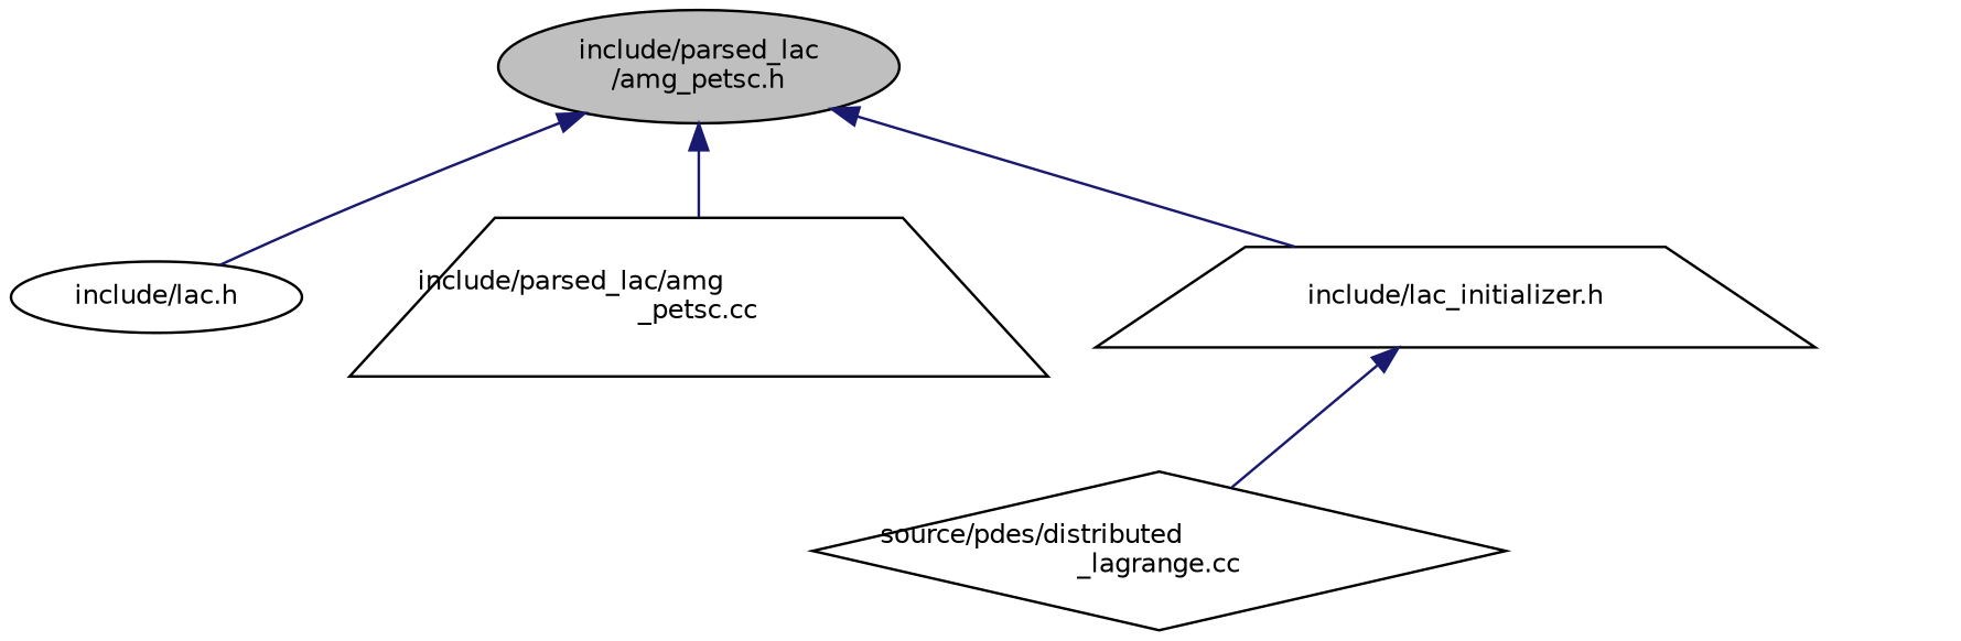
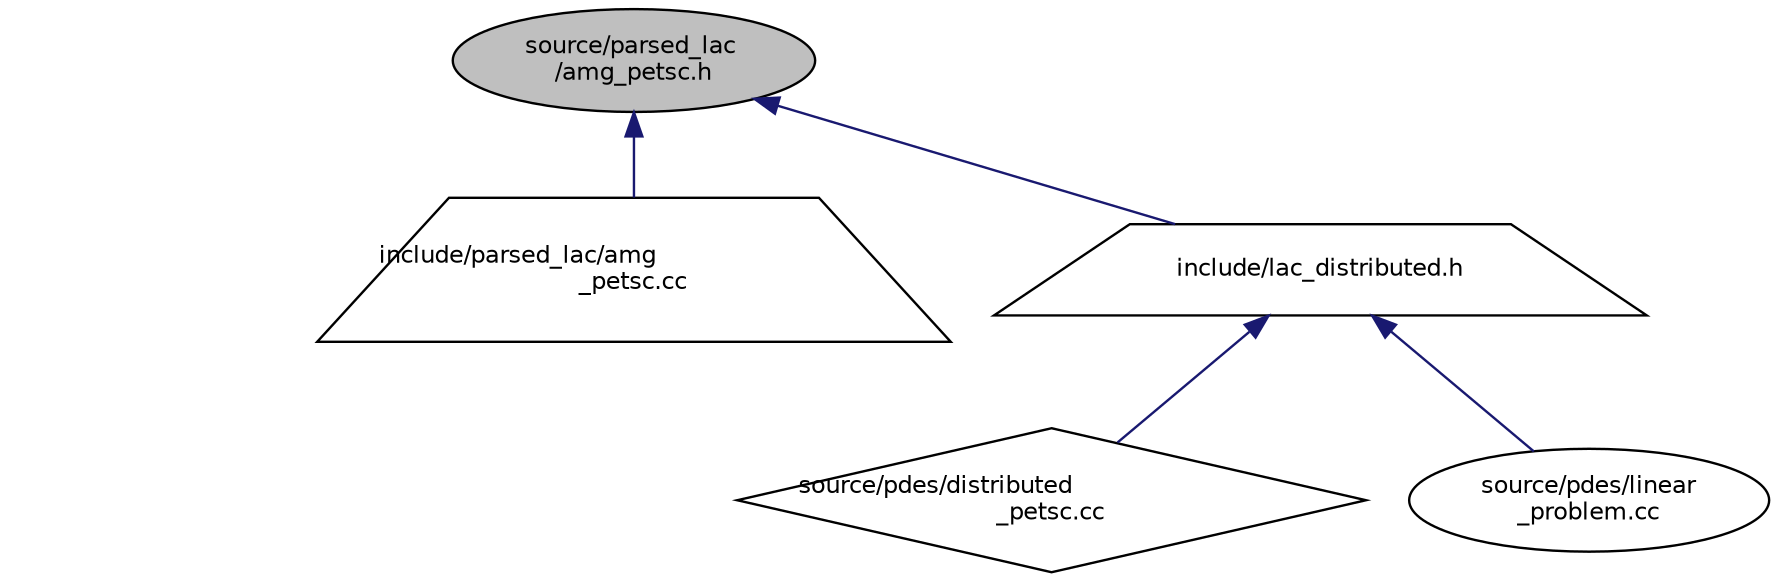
  digraph {
    node [color=black fontname=Helvetica fontsize=10 shape=ellipse]
    edge [color=midnightblue dir=back fontname=Helvetica fontsize=10 labelfontname=Helvetica labelfontsize=10 style=solid]
-   n1 [fillcolor=grey75 fontcolor=black height=0.2 label="include/parsed_lac\l/amg_petsc.h" style=filled width=0.4]
-   n2 [height=0.2 label="include/lac.h" width=0.4]
+   n1 [fillcolor=grey75 fontcolor=black height=0.2 label="source/parsed_lac\l/amg_petsc.h" style=filled width=0.4]
    n3 [height=0.2 label="include/parsed_lac/amg\l_petsc.cc" shape=trapezium width=0.4]
-   n4 [height=0.2 label="include/lac_initializer.h" shape=trapezium width=0.4]
-   n5 [height=0.2 label="source/pdes/distributed\l_lagrange.cc" shape=diamond width=0.4]
-   n1 -> n2
+   n4 [height=0.2 label="include/lac_distributed.h" shape=trapezium width=0.4]
+   n5 [height=0.2 label="source/pdes/distributed\l_petsc.cc" shape=diamond width=0.4]
+   n6 [height=0.2 label="source/pdes/linear\l_problem.cc" width=0.4]
    n1 -> n3
    n1 -> n4
    n4 -> n5
+   n4 -> n6
  }
